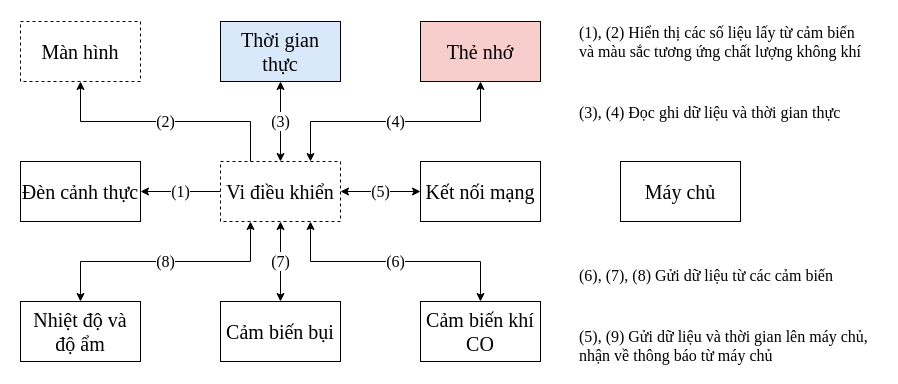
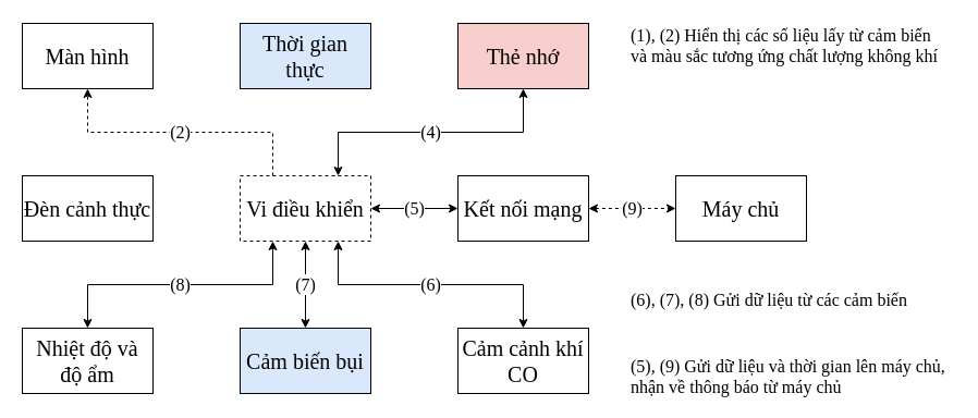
  <mxCell id="0" />
  <mxCell id="1" parent="0" />
- <mxCell id="2" value="Màn hình" style="rounded=0;whiteSpace=wrap;html=1;fontSize=20;fontFamily=Times New Roman;dashed=1;" vertex="1" parent="1"><mxGeometry x="20" y="21" width="120" height="60" as="geometry" /></mxCell>
+ <mxCell id="2" value="Màn hình" style="rounded=0;whiteSpace=wrap;html=1;fontSize=20;fontFamily=Times New Roman;" vertex="1" parent="1"><mxGeometry x="20" y="21" width="120" height="60" as="geometry" /></mxCell>
  <mxCell id="3" value="Đèn cảnh thực" style="rounded=0;whiteSpace=wrap;html=1;fontSize=20;fontFamily=Times New Roman;" vertex="1" parent="1"><mxGeometry x="20" y="161" width="120" height="60" as="geometry" /></mxCell>
  <mxCell id="4" value="Nhiệt độ và độ ẩm" style="rounded=0;whiteSpace=wrap;html=1;fontSize=20;fontFamily=Times New Roman;" vertex="1" parent="1"><mxGeometry x="20" y="301" width="120" height="60" as="geometry" /></mxCell>
  <mxCell id="5" value="Thời gian thực" style="rounded=0;whiteSpace=wrap;html=1;fontSize=20;fontFamily=Times New Roman;fillColor=#dae8fc;" vertex="1" parent="1"><mxGeometry x="220" y="21" width="120" height="60" as="geometry" /></mxCell>
  <mxCell id="6" value="(7)" style="edgeStyle=orthogonalEdgeStyle;rounded=0;orthogonalLoop=1;jettySize=auto;html=1;fontSize=16;startArrow=classic;startFill=1;fontFamily=Times New Roman;" edge="1" parent="1" source="14" target="15"><mxGeometry relative="1" as="geometry" /></mxCell>
  <mxCell id="7" value="(5)" style="edgeStyle=orthogonalEdgeStyle;rounded=0;orthogonalLoop=1;jettySize=auto;html=1;fontSize=16;startArrow=classic;startFill=1;fontFamily=Times New Roman;" edge="1" parent="1" source="14" target="18"><mxGeometry relative="1" as="geometry" /></mxCell>
  <mxCell id="8" value="(8)" style="edgeStyle=orthogonalEdgeStyle;rounded=0;orthogonalLoop=1;jettySize=auto;html=1;exitX=0.25;exitY=1;exitDx=0;exitDy=0;fontSize=16;startArrow=classic;startFill=1;fontFamily=Times New Roman;" edge="1" parent="1" source="14" target="4"><mxGeometry relative="1" as="geometry" /></mxCell>
  <mxCell id="9" value="(6)" style="edgeStyle=orthogonalEdgeStyle;rounded=0;orthogonalLoop=1;jettySize=auto;html=1;exitX=0.75;exitY=1;exitDx=0;exitDy=0;entryX=0.5;entryY=0;entryDx=0;entryDy=0;fontSize=16;startArrow=classic;startFill=1;fontFamily=Times New Roman;" edge="1" parent="1" source="14" target="20"><mxGeometry relative="1" as="geometry" /></mxCell>
- <mxCell id="10" value="(1)" style="edgeStyle=orthogonalEdgeStyle;rounded=0;orthogonalLoop=1;jettySize=auto;html=1;fontSize=16;startArrow=none;startFill=0;fontFamily=Times New Roman;" edge="1" parent="1" source="14" target="3"><mxGeometry relative="1" as="geometry" /></mxCell>
- <mxCell id="11" value="(3)" style="edgeStyle=orthogonalEdgeStyle;rounded=0;orthogonalLoop=1;jettySize=auto;html=1;fontSize=16;startArrow=classic;startFill=1;fontFamily=Times New Roman;" edge="1" parent="1" source="14" target="5"><mxGeometry relative="1" as="geometry" /></mxCell>
- <mxCell id="12" value="(2)" style="edgeStyle=orthogonalEdgeStyle;rounded=0;orthogonalLoop=1;jettySize=auto;html=1;exitX=0.25;exitY=0;exitDx=0;exitDy=0;entryX=0.5;entryY=1;entryDx=0;entryDy=0;fontSize=16;startArrow=none;startFill=0;fontFamily=Times New Roman;" edge="1" parent="1" source="14" target="2"><mxGeometry relative="1" as="geometry" /></mxCell>
+ <mxCell id="12" value="(2)" style="edgeStyle=orthogonalEdgeStyle;rounded=0;orthogonalLoop=1;jettySize=auto;html=1;exitX=0.25;exitY=0;exitDx=0;exitDy=0;entryX=0.5;entryY=1;entryDx=0;entryDy=0;fontSize=16;startArrow=none;startFill=0;fontFamily=Times New Roman;dashed=1;" edge="1" parent="1" source="14" target="2"><mxGeometry relative="1" as="geometry" /></mxCell>
  <mxCell id="13" value="(4)" style="edgeStyle=orthogonalEdgeStyle;rounded=0;orthogonalLoop=1;jettySize=auto;html=1;exitX=0.75;exitY=0;exitDx=0;exitDy=0;entryX=0.5;entryY=1;entryDx=0;entryDy=0;fontSize=16;startArrow=classic;startFill=1;fontFamily=Times New Roman;" edge="1" parent="1" source="14" target="16"><mxGeometry relative="1" as="geometry" /></mxCell>
  <mxCell id="14" value="Vi điều khiển" style="rounded=0;whiteSpace=wrap;html=1;fontSize=20;fontFamily=Times New Roman;dashed=1;" vertex="1" parent="1"><mxGeometry x="220" y="161" width="120" height="60" as="geometry" /></mxCell>
- <mxCell id="15" value="Cảm biến bụi" style="rounded=0;whiteSpace=wrap;html=1;fontSize=20;fontFamily=Times New Roman;" vertex="1" parent="1"><mxGeometry x="220" y="301" width="120" height="60" as="geometry" /></mxCell>
+ <mxCell id="15" value="Cảm biến bụi" style="rounded=0;whiteSpace=wrap;html=1;fontSize=20;fontFamily=Times New Roman;fillColor=#dae8fc;" vertex="1" parent="1"><mxGeometry x="220" y="301" width="120" height="60" as="geometry" /></mxCell>
  <mxCell id="16" value="Thẻ nhớ" style="rounded=0;whiteSpace=wrap;html=1;fontSize=20;fontFamily=Times New Roman;fillColor=#f8cecc;" vertex="1" parent="1"><mxGeometry x="420" y="21" width="120" height="60" as="geometry" /></mxCell>
+ <mxCell id="17" value="(9)" style="edgeStyle=orthogonalEdgeStyle;rounded=0;orthogonalLoop=1;jettySize=auto;html=1;fontSize=16;startArrow=classic;startFill=1;dashed=1;fontFamily=Times New Roman;" edge="1" parent="1" source="18" target="19"><mxGeometry relative="1" as="geometry" /></mxCell>
  <mxCell id="18" value="Kết nối mạng" style="rounded=0;whiteSpace=wrap;html=1;fontSize=20;fontFamily=Times New Roman;" vertex="1" parent="1"><mxGeometry x="420" y="161" width="120" height="60" as="geometry" /></mxCell>
  <mxCell id="19" value="Máy chủ" style="rounded=0;whiteSpace=wrap;html=1;fontSize=20;fontFamily=Times New Roman;" vertex="1" parent="1"><mxGeometry x="620" y="161" width="120" height="60" as="geometry" /></mxCell>
- <mxCell id="20" value="Cảm biến khí CO" style="rounded=0;whiteSpace=wrap;html=1;fontSize=20;fontFamily=Times New Roman;" vertex="1" parent="1"><mxGeometry x="420" y="301" width="120" height="60" as="geometry" /></mxCell>
+ <mxCell id="20" value="Cảm cảnh khí CO" style="rounded=0;whiteSpace=wrap;html=1;fontSize=20;fontFamily=Times New Roman;" vertex="1" parent="1"><mxGeometry x="420" y="301" width="120" height="60" as="geometry" /></mxCell>
  <mxCell id="21" value="(1), (2) Hiển thị các số liệu lấy từ cảm biến &lt;br&gt;và màu sắc tương ứng chất lượng không khí" style="text;html=1;resizable=0;points=[];autosize=1;align=left;verticalAlign=top;spacingTop=-4;fontSize=16;fontFamily=Times New Roman;" vertex="1" parent="1"><mxGeometry x="577" y="20" width="292" height="38" as="geometry" /></mxCell>
- <mxCell id="22" value="(3), (4) Đọc ghi dữ liệu và thời gian thực" style="text;html=1;resizable=0;points=[];autosize=1;align=left;verticalAlign=top;spacingTop=-4;fontSize=16;fontFamily=Times New Roman;" vertex="1" parent="1"><mxGeometry x="577" y="100" width="271" height="19" as="geometry" /></mxCell>
  <mxCell id="23" value="(6), (7), (8) Gửi dữ liệu từ các cảm biến" style="text;html=1;resizable=0;points=[];autosize=1;align=left;verticalAlign=top;spacingTop=-4;fontSize=16;fontFamily=Times New Roman;" vertex="1" parent="1"><mxGeometry x="577" y="263" width="266" height="19" as="geometry" /></mxCell>
  <mxCell id="24" value="(5), (9) Gửi dữ liệu và thời gian lên máy chủ,&lt;br&gt;nhận về thông báo từ máy chủ&lt;br&gt;" style="text;html=1;resizable=0;points=[];autosize=1;align=left;verticalAlign=top;spacingTop=-4;fontSize=16;fontFamily=Times New Roman;" vertex="1" parent="1"><mxGeometry x="577" y="324" width="299" height="38" as="geometry" /></mxCell>
